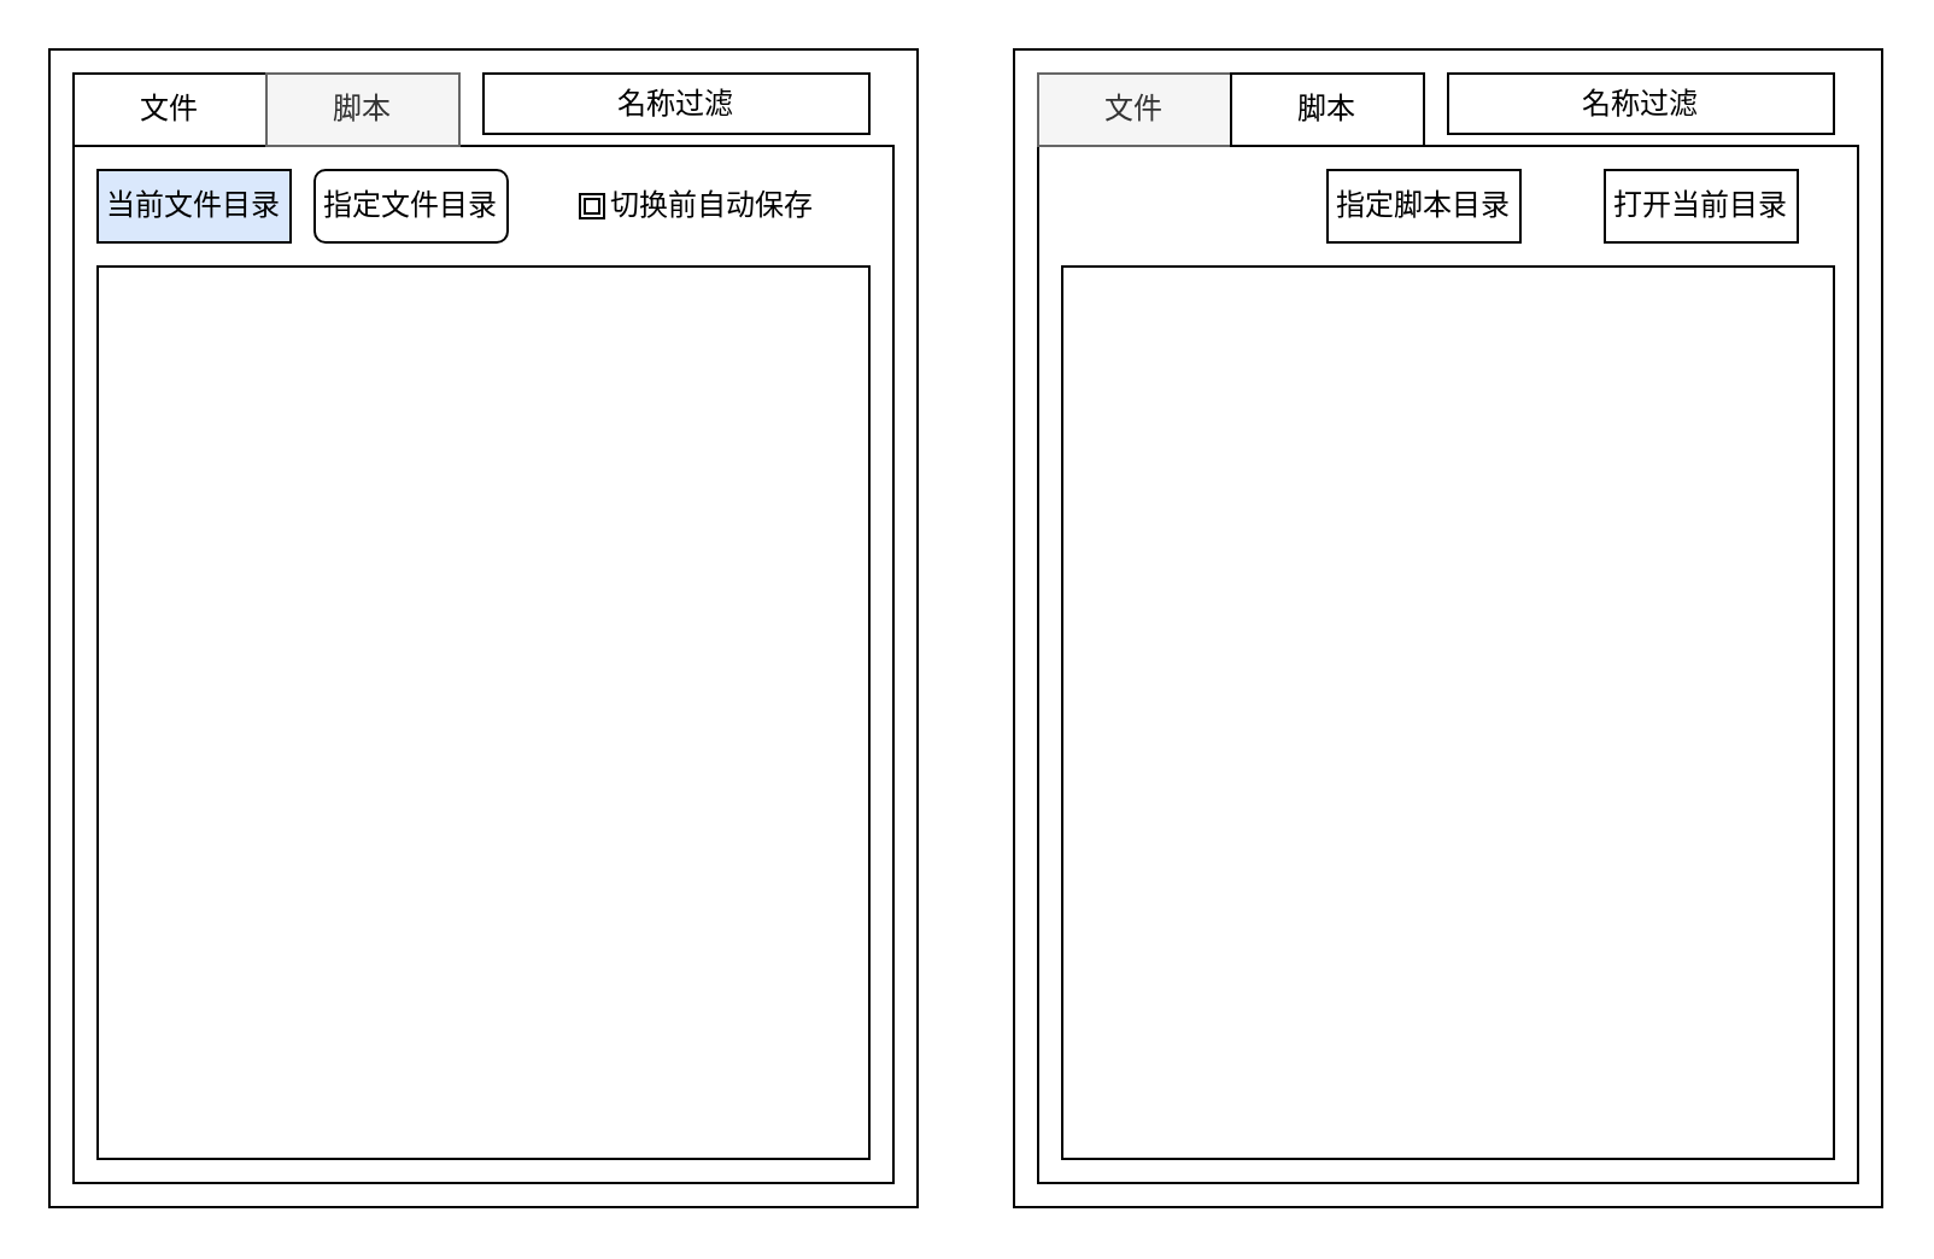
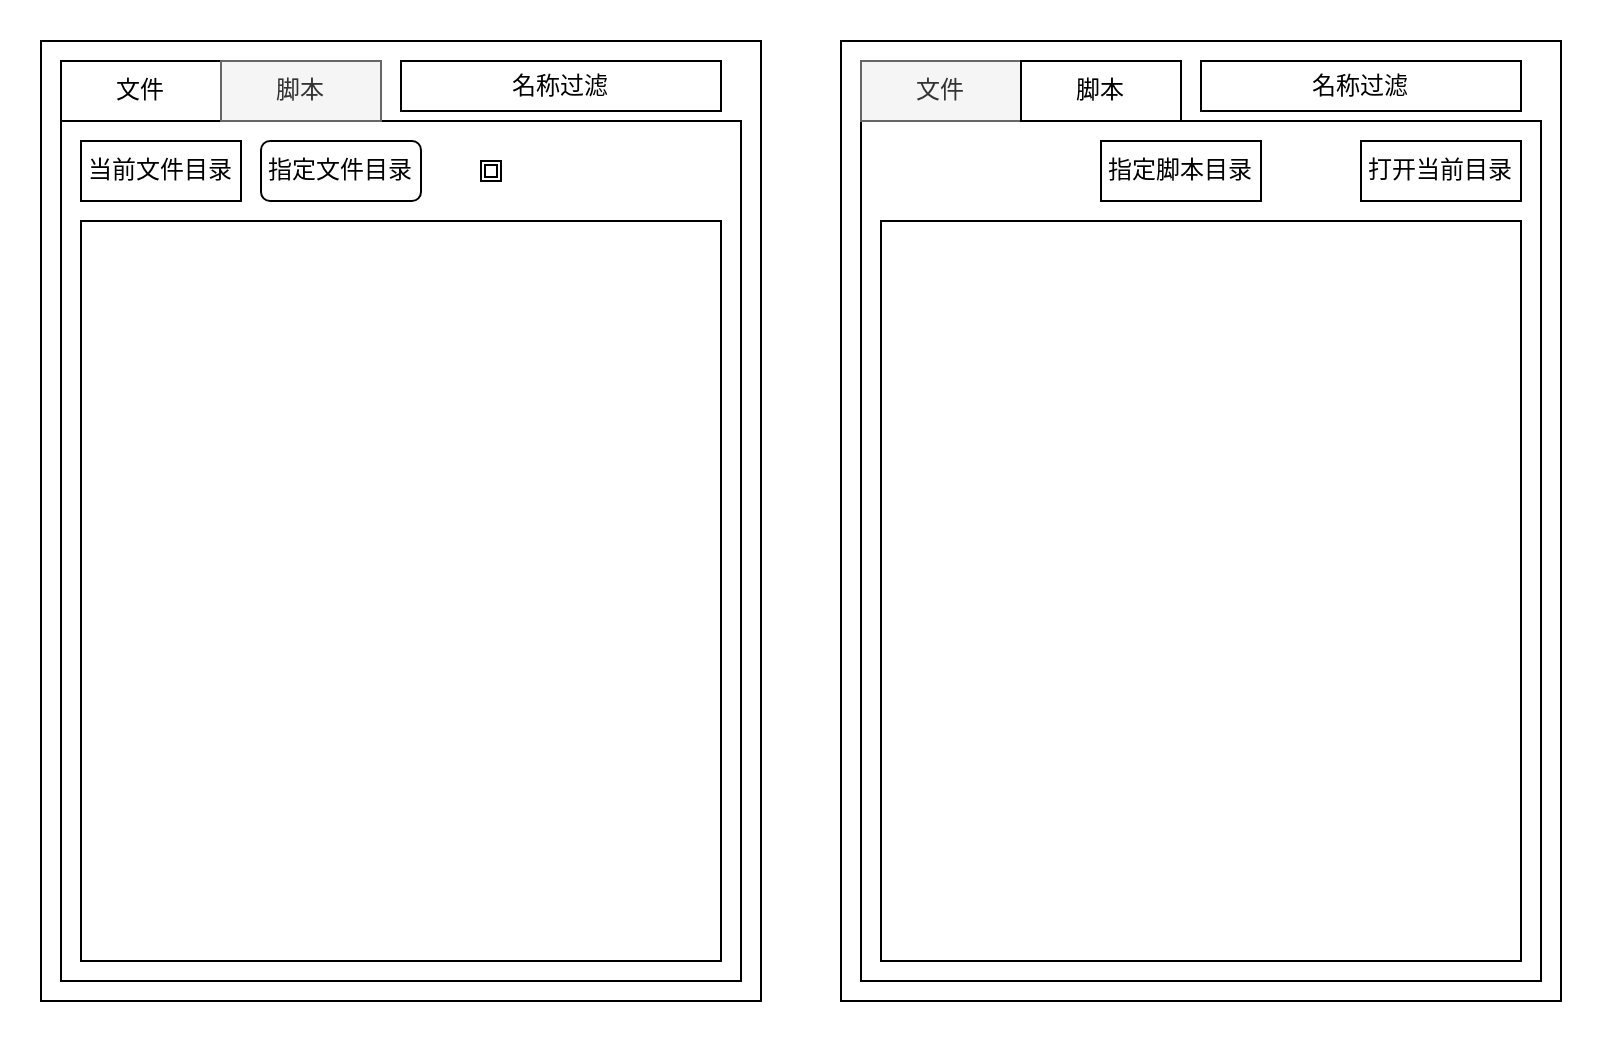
  <mxCell id="0" />
  <mxCell id="1" parent="0" />
  <mxCell id="2" value="" style="rounded=0;whiteSpace=wrap;html=1;" parent="1" vertex="1"><mxGeometry x="20" y="20" width="360" height="480" as="geometry" /></mxCell>
  <mxCell id="3" value="" style="rounded=0;whiteSpace=wrap;html=1;" parent="1" vertex="1"><mxGeometry x="30" y="60" width="340" height="430" as="geometry" /></mxCell>
  <mxCell id="4" value="文件" style="rounded=0;whiteSpace=wrap;html=1;" parent="1" vertex="1"><mxGeometry x="30" y="30" width="80" height="30" as="geometry" /></mxCell>
  <mxCell id="5" value="脚本" style="rounded=0;whiteSpace=wrap;html=1;fillColor=#f5f5f5;strokeColor=#666666;fontColor=#333333;" parent="1" vertex="1"><mxGeometry x="110" y="30" width="80" height="30" as="geometry" /></mxCell>
- <mxCell id="6" value="当前文件目录" style="rounded=0;whiteSpace=wrap;html=1;fillColor=#dae8fc;" parent="1" vertex="1"><mxGeometry x="40" y="70" width="80" height="30" as="geometry" /></mxCell>
+ <mxCell id="6" value="当前文件目录" style="rounded=0;whiteSpace=wrap;html=1;" parent="1" vertex="1"><mxGeometry x="40" y="70" width="80" height="30" as="geometry" /></mxCell>
  <mxCell id="7" value="" style="rounded=0;whiteSpace=wrap;html=1;" parent="1" vertex="1"><mxGeometry x="40" y="110" width="320" height="370" as="geometry" /></mxCell>
  <mxCell id="8" value="指定文件目录" style="whiteSpace=wrap;html=1;rounded=1;" parent="1" vertex="1"><mxGeometry x="130" y="70" width="80" height="30" as="geometry" /></mxCell>
  <mxCell id="9" value="" style="shape=ext;double=1;rounded=0;whiteSpace=wrap;html=1;shadow=0;glass=0;labelBackgroundColor=none;align=left;sketch=0;" parent="1" vertex="1"><mxGeometry x="240" y="80" width="10" height="10" as="geometry" /></mxCell>
- <mxCell id="10" value="切换前自动保存" style="text;html=1;strokeColor=none;fillColor=none;align=center;verticalAlign=middle;whiteSpace=wrap;rounded=0;shadow=0;glass=0;labelBackgroundColor=none;sketch=0;" parent="1" vertex="1"><mxGeometry x="250" y="75" width="90" height="20" as="geometry" /></mxCell>
  <mxCell id="11" value="" style="rounded=0;whiteSpace=wrap;html=1;" parent="1" vertex="1"><mxGeometry x="420" y="20" width="360" height="480" as="geometry" /></mxCell>
  <mxCell id="12" value="" style="rounded=0;whiteSpace=wrap;html=1;" parent="1" vertex="1"><mxGeometry x="430" y="60" width="340" height="430" as="geometry" /></mxCell>
  <mxCell id="13" value="文件" style="rounded=0;whiteSpace=wrap;html=1;fillColor=#f5f5f5;strokeColor=#666666;fontColor=#333333;" parent="1" vertex="1"><mxGeometry x="430" y="30" width="80" height="30" as="geometry" /></mxCell>
  <mxCell id="14" value="脚本" style="rounded=0;whiteSpace=wrap;html=1;" parent="1" vertex="1"><mxGeometry x="510" y="30" width="80" height="30" as="geometry" /></mxCell>
  <mxCell id="15" value="" style="rounded=0;whiteSpace=wrap;html=1;" parent="1" vertex="1"><mxGeometry x="440" y="110" width="320" height="370" as="geometry" /></mxCell>
  <mxCell id="16" value="指定脚本目录" style="rounded=0;whiteSpace=wrap;html=1;" parent="1" vertex="1"><mxGeometry x="550" y="70" width="80" height="30" as="geometry" /></mxCell>
- <mxCell id="17" value="打开当前目录" style="rounded=0;whiteSpace=wrap;html=1;" parent="1" vertex="1"><mxGeometry x="665" y="70" width="80" height="30" as="geometry" /></mxCell>
+ <mxCell id="17" value="打开当前目录" style="rounded=0;whiteSpace=wrap;html=1;" parent="1" vertex="1"><mxGeometry x="680" y="70" width="80" height="30" as="geometry" /></mxCell>
  <mxCell id="18" value="名称过滤" style="rounded=0;whiteSpace=wrap;html=1;" vertex="1" parent="1"><mxGeometry x="600" y="30" width="160" height="25" as="geometry" /></mxCell>
  <mxCell id="19" value="名称过滤" style="rounded=0;whiteSpace=wrap;html=1;" vertex="1" parent="1"><mxGeometry x="200" y="30" width="160" height="25" as="geometry" /></mxCell>
